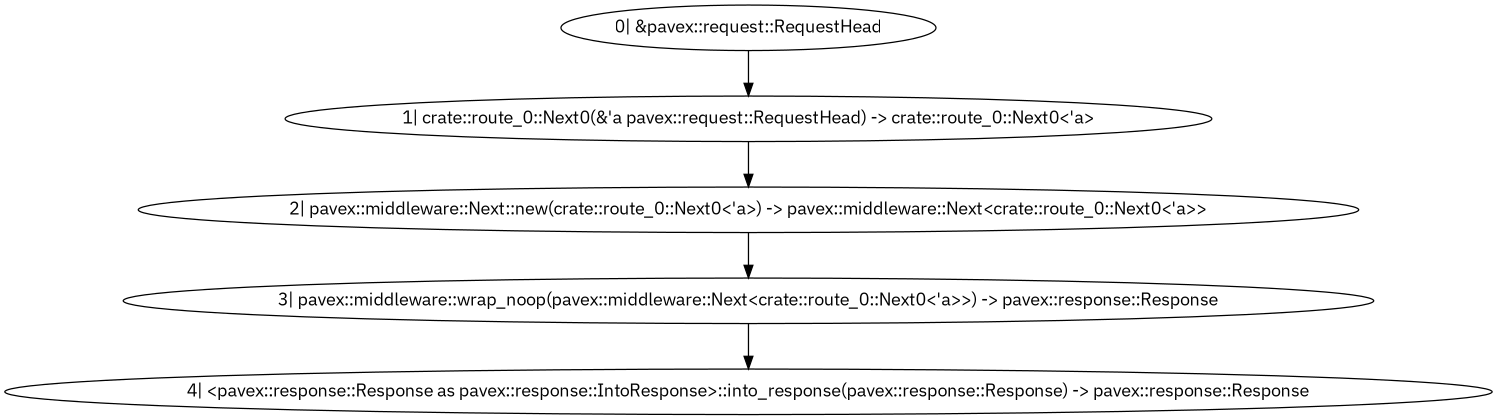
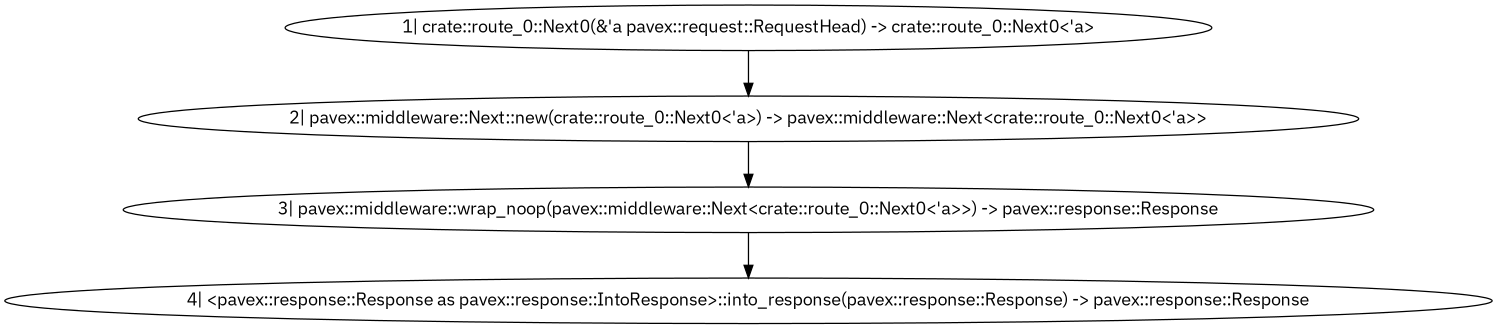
  digraph {
    fontname="IBM Plex Sans"
    node [fontname="IBM Plex Sans"]
    edge [fontname="IBM Plex Sans"]
    n1 [label="3| pavex::middleware::wrap_noop(pavex::middleware::Next<crate::route_0::Next0<'a>>) -> pavex::response::Response"]
    n2 [label="4| <pavex::response::Response as pavex::response::IntoResponse>::into_response(pavex::response::Response) -> pavex::response::Response"]
    n3 [label="2| pavex::middleware::Next::new(crate::route_0::Next0<'a>) -> pavex::middleware::Next<crate::route_0::Next0<'a>>"]
    n4 [label="1| crate::route_0::Next0(&'a pavex::request::RequestHead) -> crate::route_0::Next0<'a>"]
-   n5 [label="0| &pavex::request::RequestHead"]
    n1 -> n2
    n3 -> n1
    n4 -> n3
-   n5 -> n4
  }
